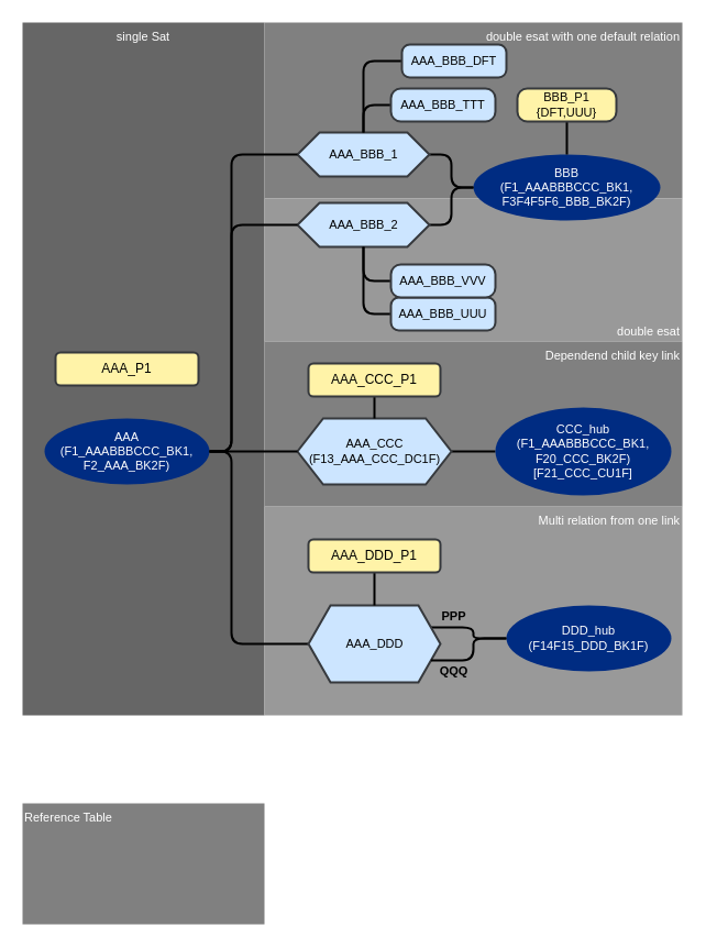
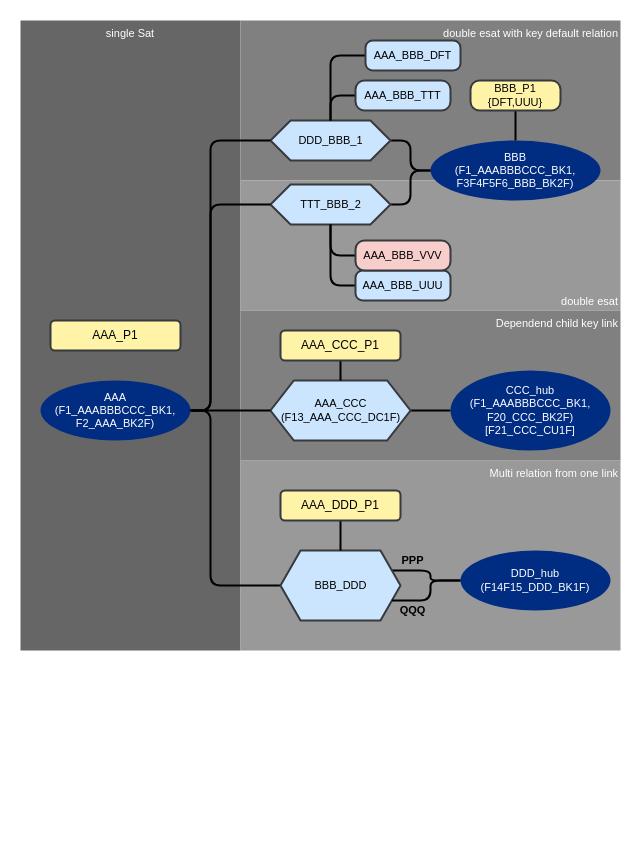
  <mxCell id="0" />
  <mxCell id="1" value="Areas" parent="0" />
  <mxCell id="2" value="single Sat" style="rounded=0;whiteSpace=wrap;html=1;fontFamily=Helvetica;fontSize=11;fontColor=#FFFFFF;fillColor=#666666;verticalAlign=top;strokeColor=none;" parent="1" vertex="1"><mxGeometry x="20" y="20" width="220" height="630" as="geometry" /></mxCell>
- <mxCell id="3" value="double esat with one default relation" style="rounded=0;whiteSpace=wrap;html=1;fontFamily=Helvetica;fontSize=11;fontColor=#FFFFFF;fillColor=#808080;verticalAlign=top;align=right;strokeColor=none;" parent="1" vertex="1"><mxGeometry x="240" y="20" width="380" height="160" as="geometry" /></mxCell>
+ <mxCell id="3" value="double esat with key default relation" style="rounded=0;whiteSpace=wrap;html=1;fontFamily=Helvetica;fontSize=11;fontColor=#FFFFFF;fillColor=#808080;verticalAlign=top;align=right;strokeColor=none;" parent="1" vertex="1"><mxGeometry x="240" y="20" width="380" height="160" as="geometry" /></mxCell>
  <mxCell id="4" value="double esat" style="rounded=0;whiteSpace=wrap;html=1;fontFamily=Helvetica;fontSize=11;fontColor=#FFFFFF;fillColor=#999999;verticalAlign=bottom;strokeColor=none;align=right;" parent="1" vertex="1"><mxGeometry x="240" y="180" width="380" height="130" as="geometry" /></mxCell>
  <mxCell id="5" value="Multi relation from one link" style="rounded=0;whiteSpace=wrap;html=1;fontFamily=Helvetica;fontSize=11;fontColor=#FFFFFF;fillColor=#999999;verticalAlign=top;strokeColor=none;align=right;" parent="1" vertex="1"><mxGeometry x="240" y="460" width="380" height="190" as="geometry" /></mxCell>
  <mxCell id="6" value="Dependend child key link" style="rounded=0;whiteSpace=wrap;html=1;fontFamily=Helvetica;fontSize=11;fontColor=#FFFFFF;fillColor=#808080;verticalAlign=top;strokeColor=none;align=right;" parent="1" vertex="1"><mxGeometry x="240" y="310" width="380" height="150" as="geometry" /></mxCell>
- <mxCell id="7" value="Reference Table" style="rounded=0;whiteSpace=wrap;html=1;fontFamily=Helvetica;fontSize=11;fontColor=#FFFFFF;fillColor=#808080;verticalAlign=top;strokeColor=none;align=left;" parent="1" vertex="1"><mxGeometry x="20" y="730" width="220" height="110" as="geometry" /></mxCell>
  <mxCell id="8" value="Main Model" parent="0" />
  <mxCell id="9" value="AAA&lt;br&gt;(F1_AAABBBCCC_BK1,&lt;br&gt;F2_AAA_BK2F)" style="strokeWidth=2;html=1;shape=mxgraph.flowchart.start_1;whiteSpace=wrap;strokeColor=none;fontColor=#ffffff;fillColor=#002C82;fontFamily=Helvetica;fontSize=11;" parent="8" vertex="1"><mxGeometry x="40" y="380" width="150" height="60" as="geometry" /></mxCell>
  <mxCell id="10" value="AAA_P1" style="rounded=1;whiteSpace=wrap;html=1;strokeColor=#36393d;fillColor=#FFF3A8;strokeWidth=2;" parent="8" vertex="1"><mxGeometry x="50" y="320" width="130" height="30" as="geometry" /></mxCell>
  <mxCell id="11" value="BBB&lt;br&gt;(F1_AAABBBCCC_BK1,&lt;br style=&quot;border-color: var(--border-color);&quot;&gt;F3F4F5F6_BBB_BK2F)" style="strokeWidth=2;html=1;shape=mxgraph.flowchart.start_1;whiteSpace=wrap;strokeColor=none;fontColor=#ffffff;fillColor=#002C82;fontFamily=Helvetica;fontSize=11;" parent="8" vertex="1"><mxGeometry x="430" y="140" width="170" height="60" as="geometry" /></mxCell>
  <mxCell id="12" style="edgeStyle=orthogonalEdgeStyle;shape=connector;rounded=1;jumpStyle=none;orthogonalLoop=1;jettySize=auto;html=1;labelBackgroundColor=default;strokeColor=default;strokeWidth=2;fontFamily=Helvetica;fontSize=11;fontColor=default;endArrow=none;endFill=0;" parent="8" source="13" edge="1" target="11"><mxGeometry relative="1" as="geometry"><mxPoint x="430" y="140" as="targetPoint" /></mxGeometry></mxCell>
- <mxCell id="13" value="AAA_BBB_1" style="verticalLabelPosition=middle;verticalAlign=middle;html=1;shape=hexagon;perimeter=hexagonPerimeter2;arcSize=6;size=0.167;fillColor=#cce5ff;strokeColor=#36393d;strokeWidth=2;fontFamily=Helvetica;fontSize=11;fontColor=default;labelPosition=center;align=center;" parent="8" vertex="1"><mxGeometry x="270" y="120" width="120" height="40" as="geometry" /></mxCell>
+ <mxCell id="13" value="DDD_BBB_1" style="verticalLabelPosition=middle;verticalAlign=middle;html=1;shape=hexagon;perimeter=hexagonPerimeter2;arcSize=6;size=0.167;fillColor=#cce5ff;strokeColor=#36393d;strokeWidth=2;fontFamily=Helvetica;fontSize=11;fontColor=default;labelPosition=center;align=center;" parent="8" vertex="1"><mxGeometry x="270" y="120" width="120" height="40" as="geometry" /></mxCell>
  <mxCell id="14" style="edgeStyle=orthogonalEdgeStyle;shape=connector;rounded=1;jumpStyle=none;orthogonalLoop=1;jettySize=auto;html=1;labelBackgroundColor=default;strokeColor=default;strokeWidth=2;fontFamily=Helvetica;fontSize=11;fontColor=default;endArrow=none;endFill=0;" parent="8" source="9" target="13" edge="1"><mxGeometry relative="1" as="geometry"><mxPoint x="220" y="140" as="sourcePoint" /><Array as="points"><mxPoint x="210" y="410" /><mxPoint x="210" y="140" /></Array></mxGeometry></mxCell>
  <mxCell id="15" style="edgeStyle=orthogonalEdgeStyle;shape=connector;rounded=1;jumpStyle=none;orthogonalLoop=1;jettySize=auto;html=1;labelBackgroundColor=default;strokeColor=default;strokeWidth=2;fontFamily=Helvetica;fontSize=11;fontColor=default;endArrow=none;endFill=0;exitX=0;exitY=0.5;exitDx=0;exitDy=0;" parent="8" source="16" target="13" edge="1"><mxGeometry relative="1" as="geometry" /></mxCell>
  <mxCell id="16" value="AAA_BBB_DFT" style="rounded=1;whiteSpace=wrap;html=1;strokeColor=#36393d;fillColor=#cce5ff;strokeWidth=2;fontSize=11;arcSize=24;" parent="8" vertex="1"><mxGeometry x="365" y="40" width="95" height="30" as="geometry" /></mxCell>
  <mxCell id="17" style="shape=connector;rounded=1;jumpStyle=none;orthogonalLoop=1;jettySize=auto;html=1;labelBackgroundColor=default;strokeColor=default;strokeWidth=2;fontFamily=Helvetica;fontSize=11;fontColor=default;endArrow=none;endFill=0;edgeStyle=orthogonalEdgeStyle;" parent="8" source="18" target="13" edge="1"><mxGeometry relative="1" as="geometry"><Array as="points"><mxPoint x="330" y="95" /></Array></mxGeometry></mxCell>
  <mxCell id="18" value="AAA_BBB_TTT" style="rounded=1;whiteSpace=wrap;html=1;strokeColor=#36393d;fillColor=#cce5ff;strokeWidth=2;fontSize=11;arcSize=30;" parent="8" vertex="1"><mxGeometry x="355" y="80" width="95" height="30" as="geometry" /></mxCell>
  <mxCell id="19" style="edgeStyle=orthogonalEdgeStyle;shape=connector;rounded=1;jumpStyle=none;orthogonalLoop=1;jettySize=auto;html=1;labelBackgroundColor=default;strokeColor=default;strokeWidth=2;fontFamily=Helvetica;fontSize=11;fontColor=default;endArrow=none;endFill=0;entryX=0;entryY=0.5;entryDx=0;entryDy=0;entryPerimeter=0;" parent="8" source="20" target="11" edge="1"><mxGeometry relative="1" as="geometry"><mxPoint x="430" y="220" as="targetPoint" /></mxGeometry></mxCell>
- <mxCell id="20" value="AAA_BBB_2" style="verticalLabelPosition=middle;verticalAlign=middle;html=1;shape=hexagon;perimeter=hexagonPerimeter2;arcSize=6;size=0.167;fillColor=#cce5ff;strokeColor=#36393d;strokeWidth=2;fontFamily=Helvetica;fontSize=11;fontColor=default;labelPosition=center;align=center;" parent="8" vertex="1"><mxGeometry x="270" y="184" width="120" height="40" as="geometry" /></mxCell>
+ <mxCell id="20" value="TTT_BBB_2" style="verticalLabelPosition=middle;verticalAlign=middle;html=1;shape=hexagon;perimeter=hexagonPerimeter2;arcSize=6;size=0.167;fillColor=#cce5ff;strokeColor=#36393d;strokeWidth=2;fontFamily=Helvetica;fontSize=11;fontColor=default;labelPosition=center;align=center;" parent="8" vertex="1"><mxGeometry x="270" y="184" width="120" height="40" as="geometry" /></mxCell>
  <mxCell id="21" style="edgeStyle=orthogonalEdgeStyle;shape=connector;rounded=1;jumpStyle=none;orthogonalLoop=1;jettySize=auto;html=1;labelBackgroundColor=default;strokeColor=default;strokeWidth=2;fontFamily=Helvetica;fontSize=11;fontColor=default;endArrow=none;endFill=0;" parent="8" source="9" target="20" edge="1"><mxGeometry relative="1" as="geometry"><mxPoint x="220" y="220" as="sourcePoint" /><Array as="points"><mxPoint x="210" y="410" /><mxPoint x="210" y="204" /></Array></mxGeometry></mxCell>
  <mxCell id="22" value="PPP" style="edgeStyle=orthogonalEdgeStyle;shape=connector;rounded=1;jumpStyle=none;orthogonalLoop=1;jettySize=auto;html=1;entryX=0;entryY=0.5;entryDx=0;entryDy=0;entryPerimeter=0;labelBackgroundColor=none;strokeColor=default;strokeWidth=2;fontFamily=Helvetica;fontSize=11;fontColor=default;endArrow=none;endFill=0;exitX=1;exitY=0.25;exitDx=0;exitDy=0;fontStyle=1" parent="8" source="24" target="25" edge="1"><mxGeometry x="-0.463" y="10" relative="1" as="geometry"><mxPoint as="offset" /></mxGeometry></mxCell>
  <mxCell id="23" style="edgeStyle=elbowEdgeStyle;shape=connector;rounded=1;jumpStyle=none;orthogonalLoop=1;jettySize=auto;html=1;labelBackgroundColor=default;strokeColor=default;strokeWidth=2;fontFamily=Helvetica;fontSize=11;fontColor=default;endArrow=none;endFill=0;entryX=1;entryY=0.5;entryDx=0;entryDy=0;entryPerimeter=0;" parent="8" source="24" target="9" edge="1"><mxGeometry relative="1" as="geometry"><mxPoint x="222.86" y="450" as="targetPoint" /><Array as="points"><mxPoint x="210" y="450" /></Array></mxGeometry></mxCell>
- <mxCell id="24" value="AAA_DDD" style="verticalLabelPosition=middle;verticalAlign=middle;html=1;shape=hexagon;perimeter=hexagonPerimeter2;arcSize=6;size=0.167;fillColor=#cce5ff;strokeColor=#36393d;strokeWidth=2;fontFamily=Helvetica;fontSize=11;fontColor=default;labelPosition=center;align=center;" parent="8" vertex="1"><mxGeometry x="280" y="550" width="120" height="70" as="geometry" /></mxCell>
+ <mxCell id="24" value="BBB_DDD" style="verticalLabelPosition=middle;verticalAlign=middle;html=1;shape=hexagon;perimeter=hexagonPerimeter2;arcSize=6;size=0.167;fillColor=#cce5ff;strokeColor=#36393d;strokeWidth=2;fontFamily=Helvetica;fontSize=11;fontColor=default;labelPosition=center;align=center;" parent="8" vertex="1"><mxGeometry x="280" y="550" width="120" height="70" as="geometry" /></mxCell>
  <mxCell id="25" value="DDD_hub&lt;br&gt;(F14F15_DDD_BK1F)" style="strokeWidth=2;html=1;shape=mxgraph.flowchart.start_1;whiteSpace=wrap;strokeColor=none;fontColor=#ffffff;fillColor=#002C82;fontFamily=Helvetica;fontSize=11;" parent="8" vertex="1"><mxGeometry x="460" y="550" width="150" height="60" as="geometry" /></mxCell>
  <mxCell id="26" style="edgeStyle=orthogonalEdgeStyle;shape=connector;rounded=1;jumpStyle=none;orthogonalLoop=1;jettySize=auto;html=1;labelBackgroundColor=default;strokeColor=default;strokeWidth=2;fontFamily=Helvetica;fontSize=11;fontColor=default;endArrow=none;endFill=0;" parent="8" source="27" target="28" edge="1"><mxGeometry relative="1" as="geometry" /></mxCell>
  <mxCell id="27" value="CCC_hub&lt;br&gt;(F1_AAABBBCCC_BK1,&lt;br&gt;F20_CCC_BK2F)&lt;br&gt;[F21_CCC_CU1F]" style="strokeWidth=2;html=1;shape=mxgraph.flowchart.start_1;whiteSpace=wrap;strokeColor=none;fontColor=#ffffff;fillColor=#002C82;fontFamily=Helvetica;fontSize=11;" parent="8" vertex="1"><mxGeometry x="450" y="370" width="160" height="80" as="geometry" /></mxCell>
  <mxCell id="28" value="AAA_CCC&lt;br&gt;(F13_AAA_CCC_DC1F)" style="verticalLabelPosition=middle;verticalAlign=middle;html=1;shape=hexagon;perimeter=hexagonPerimeter2;arcSize=6;size=0.167;fillColor=#cce5ff;strokeColor=#36393d;strokeWidth=2;fontFamily=Helvetica;fontSize=11;fontColor=default;labelPosition=center;align=center;" parent="8" vertex="1"><mxGeometry x="270" y="380" width="140" height="60" as="geometry" /></mxCell>
  <mxCell id="29" style="edgeStyle=elbowEdgeStyle;shape=connector;rounded=1;jumpStyle=none;orthogonalLoop=1;jettySize=auto;html=1;entryX=0;entryY=0.5;entryDx=0;entryDy=0;labelBackgroundColor=default;strokeColor=default;strokeWidth=2;fontFamily=Helvetica;fontSize=11;fontColor=default;endArrow=none;endFill=0;" parent="8" target="28" edge="1"><mxGeometry relative="1" as="geometry"><mxPoint x="190" y="410" as="sourcePoint" /><mxPoint x="293" y="610" as="targetPoint" /><Array as="points"><mxPoint x="210" y="380" /></Array></mxGeometry></mxCell>
  <mxCell id="30" style="edgeStyle=orthogonalEdgeStyle;shape=connector;rounded=1;jumpStyle=none;orthogonalLoop=1;jettySize=auto;html=1;labelBackgroundColor=default;strokeColor=default;strokeWidth=2;fontFamily=Helvetica;fontSize=11;fontColor=default;endArrow=none;endFill=0;exitX=0;exitY=0.5;exitDx=0;exitDy=0;" parent="8" source="31" target="20" edge="1"><mxGeometry relative="1" as="geometry"><Array as="points" /></mxGeometry></mxCell>
  <mxCell id="31" value="AAA_BBB_UUU" style="rounded=1;whiteSpace=wrap;html=1;strokeColor=#36393d;fillColor=#cce5ff;strokeWidth=2;fontSize=11;arcSize=24;" parent="8" vertex="1"><mxGeometry x="355" y="270" width="95" height="30" as="geometry" /></mxCell>
  <mxCell id="32" style="edgeStyle=orthogonalEdgeStyle;shape=connector;rounded=1;jumpStyle=none;orthogonalLoop=1;jettySize=auto;html=1;labelBackgroundColor=default;strokeColor=default;strokeWidth=2;fontFamily=Helvetica;fontSize=11;fontColor=default;endArrow=none;endFill=0;exitX=0;exitY=0.5;exitDx=0;exitDy=0;" parent="8" source="39" target="20" edge="1"><mxGeometry relative="1" as="geometry"><mxPoint x="350" y="255" as="sourcePoint" /><Array as="points" /></mxGeometry></mxCell>
  <mxCell id="33" style="edgeStyle=orthogonalEdgeStyle;shape=connector;rounded=1;jumpStyle=none;orthogonalLoop=1;jettySize=auto;html=1;entryX=0;entryY=0.5;entryDx=0;entryDy=0;entryPerimeter=0;labelBackgroundColor=default;strokeColor=default;strokeWidth=2;fontFamily=Helvetica;fontSize=11;fontColor=default;endArrow=none;endFill=0;exitX=1;exitY=0.75;exitDx=0;exitDy=0;" parent="8" source="24" target="25" edge="1"><mxGeometry relative="1" as="geometry"><mxPoint x="404" y="550" as="sourcePoint" /><mxPoint x="490" y="560" as="targetPoint" /></mxGeometry></mxCell>
  <mxCell id="34" value="QQQ" style="edgeLabel;html=1;align=center;verticalAlign=middle;resizable=0;points=[];fontSize=11;fontFamily=Helvetica;fontColor=default;labelBackgroundColor=none;fontStyle=1" parent="33" vertex="1" connectable="0"><mxGeometry x="-0.334" relative="1" as="geometry"><mxPoint x="-9" y="10" as="offset" /></mxGeometry></mxCell>
  <mxCell id="35" style="edgeStyle=none;shape=connector;rounded=1;jumpStyle=none;orthogonalLoop=1;jettySize=auto;html=1;labelBackgroundColor=default;strokeColor=default;strokeWidth=2;fontFamily=Helvetica;fontSize=11;fontColor=default;endArrow=none;endFill=0;" parent="8" source="36" target="28" edge="1"><mxGeometry relative="1" as="geometry" /></mxCell>
  <mxCell id="36" value="AAA_CCC_P1" style="rounded=1;whiteSpace=wrap;html=1;strokeColor=#36393d;fillColor=#FFF3A8;strokeWidth=2;" parent="8" vertex="1"><mxGeometry x="280" y="330" width="120" height="30" as="geometry" /></mxCell>
  <mxCell id="37" style="edgeStyle=none;shape=connector;rounded=1;jumpStyle=none;orthogonalLoop=1;jettySize=auto;html=1;labelBackgroundColor=default;strokeColor=default;strokeWidth=2;fontFamily=Helvetica;fontSize=11;fontColor=default;endArrow=none;endFill=0;" parent="8" source="38" target="24" edge="1"><mxGeometry relative="1" as="geometry" /></mxCell>
  <mxCell id="38" value="AAA_DDD_P1" style="rounded=1;whiteSpace=wrap;html=1;strokeColor=#36393d;fillColor=#FFF3A8;strokeWidth=2;" parent="8" vertex="1"><mxGeometry x="280" y="490" width="120" height="30" as="geometry" /></mxCell>
- <mxCell id="39" value="AAA_BBB_VVV" style="rounded=1;whiteSpace=wrap;html=1;strokeColor=#36393d;fillColor=#cce5ff;strokeWidth=2;fontSize=11;arcSize=30;" parent="8" vertex="1"><mxGeometry x="355" y="240" width="95" height="30" as="geometry" /></mxCell>
+ <mxCell id="39" value="AAA_BBB_VVV" style="rounded=1;whiteSpace=wrap;html=1;strokeColor=#36393d;fillColor=#f8cecc;strokeWidth=2;fontSize=11;arcSize=30;" parent="8" vertex="1"><mxGeometry x="355" y="240" width="95" height="30" as="geometry" /></mxCell>
  <mxCell id="40" style="edgeStyle=orthogonalEdgeStyle;shape=connector;rounded=1;jumpStyle=none;orthogonalLoop=1;jettySize=auto;html=1;labelBackgroundColor=default;strokeColor=default;strokeWidth=2;fontFamily=Helvetica;fontSize=11;fontColor=default;endArrow=none;endFill=0;" edge="1" parent="8" source="41" target="11"><mxGeometry relative="1" as="geometry" /></mxCell>
  <mxCell id="41" value="BBB_P1&lt;br style=&quot;font-size: 11px;&quot;&gt;{DFT,UUU}" style="rounded=1;whiteSpace=wrap;html=1;strokeColor=#36393d;fillColor=#FFF3A8;strokeWidth=2;fontSize=11;arcSize=30;" vertex="1" parent="8"><mxGeometry x="470" y="80" width="90" height="30" as="geometry" /></mxCell>
